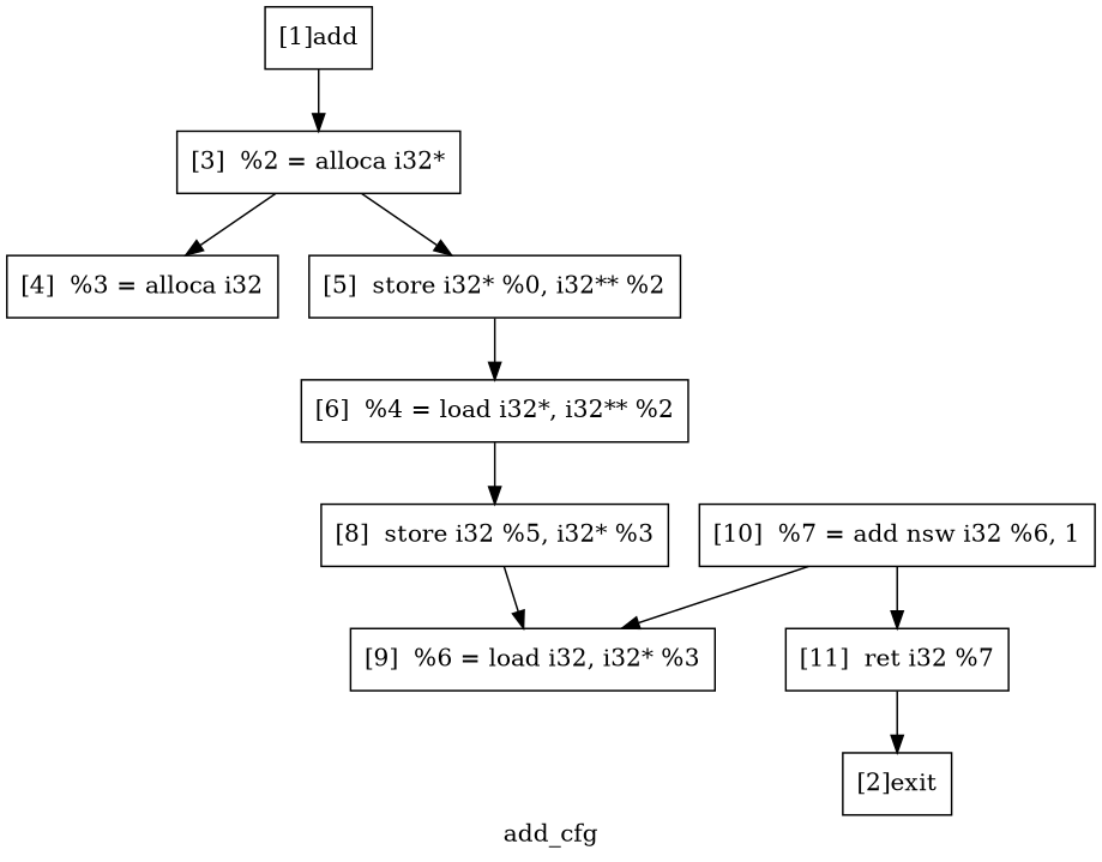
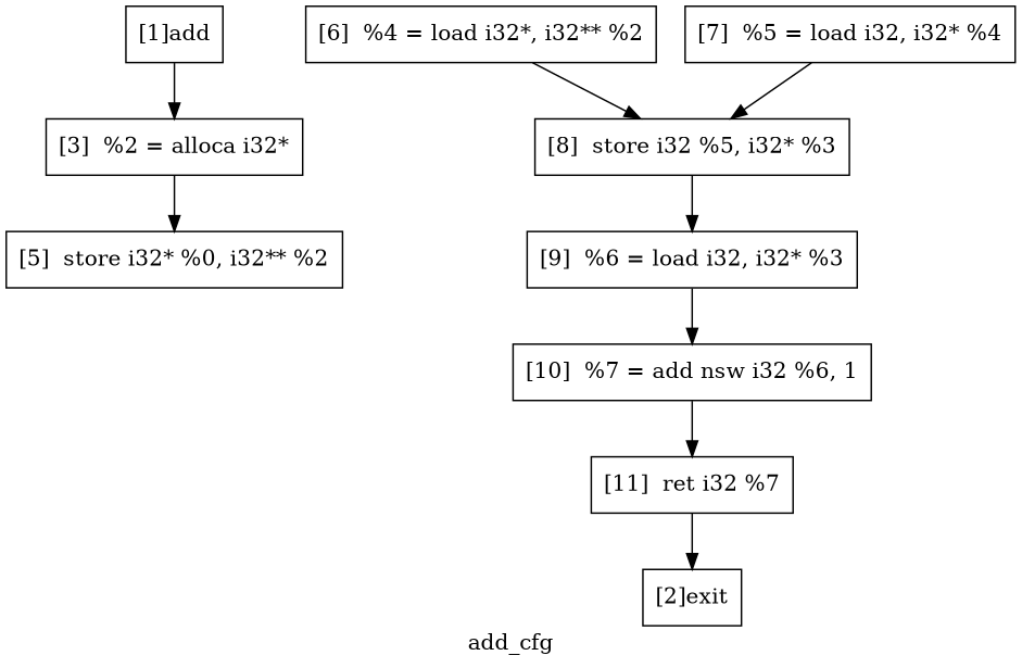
  digraph {
    label=add_cfg
    node [color=black shape=rectangle]
    edge [color=black]
    n1 [label="[1]add"]
    n2 [label="[3]  %2 = alloca i32*"]
-   n3 [label="[4]  %3 = alloca i32"]
    n4 [label="[5]  store i32* %0, i32** %2"]
    n5 [label="[2]exit"]
    n6 [label="[6]  %4 = load i32*, i32** %2"]
    n7 [label="[8]  store i32 %5, i32* %3"]
+   n8 [label="[7]  %5 = load i32, i32* %4"]
    n9 [label="[9]  %6 = load i32, i32* %3"]
    n10 [label="[10]  %7 = add nsw i32 %6, 1"]
    n11 [label="[11]  ret i32 %7"]
    n1 -> n2
-   n2 -> n3
    n2 -> n4
-   n4 -> n6
    n6 -> n7
    n7 -> n9
-   n10 -> n9
+   n8 -> n7
+   n9 -> n10
    n10 -> n11
    n11 -> n5
  }
